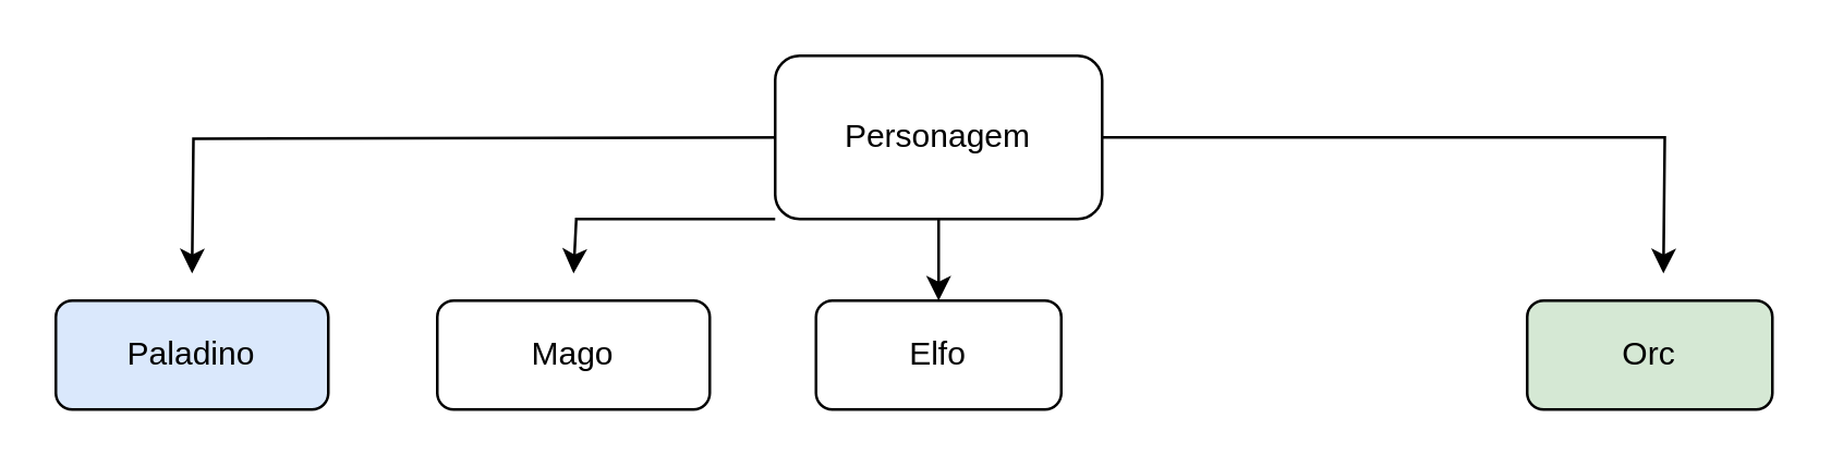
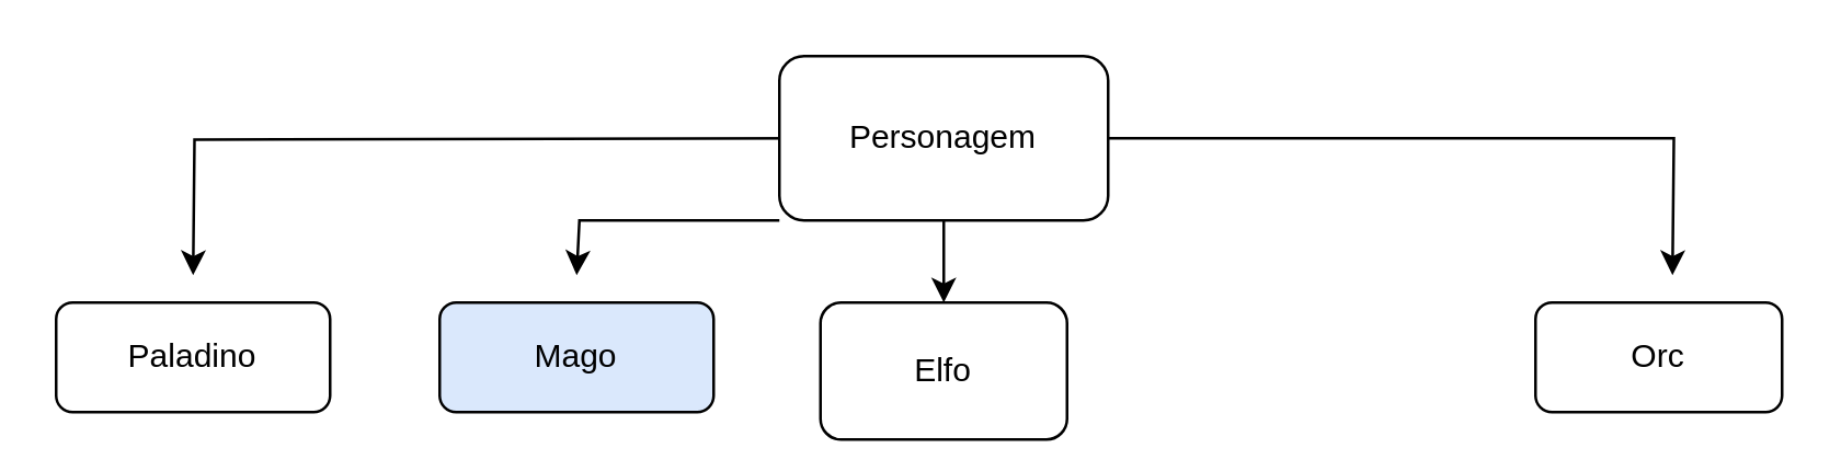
  <mxCell id="0" />
  <mxCell id="1" parent="0" />
- <mxCell id="2" value="Orc" style="rounded=1;whiteSpace=wrap;html=1;fillColor=#d5e8d4;" vertex="1" parent="1"><mxGeometry x="560" y="110" width="90" height="40" as="geometry" /></mxCell>
+ <mxCell id="2" value="Orc" style="rounded=1;whiteSpace=wrap;html=1;" vertex="1" parent="1"><mxGeometry x="560" y="110" width="90" height="40" as="geometry" /></mxCell>
  <mxCell id="3" style="edgeStyle=orthogonalEdgeStyle;rounded=0;orthogonalLoop=1;jettySize=auto;html=1;" edge="1" parent="1" source="7"><mxGeometry relative="1" as="geometry"><mxPoint x="610" y="100" as="targetPoint" /></mxGeometry></mxCell>
  <mxCell id="4" style="edgeStyle=orthogonalEdgeStyle;rounded=0;orthogonalLoop=1;jettySize=auto;html=1;" edge="1" parent="1"><mxGeometry relative="1" as="geometry"><mxPoint x="70" y="100" as="targetPoint" /><mxPoint x="294" y="50" as="sourcePoint" /></mxGeometry></mxCell>
  <mxCell id="5" style="edgeStyle=orthogonalEdgeStyle;rounded=0;orthogonalLoop=1;jettySize=auto;html=1;exitX=0.5;exitY=1;exitDx=0;exitDy=0;entryX=0.5;entryY=0;entryDx=0;entryDy=0;" edge="1" parent="1" source="7" target="8"><mxGeometry relative="1" as="geometry"><Array as="points"><mxPoint x="344" y="90" /><mxPoint x="344" y="90" /></Array></mxGeometry></mxCell>
  <mxCell id="6" style="edgeStyle=orthogonalEdgeStyle;rounded=0;orthogonalLoop=1;jettySize=auto;html=1;exitX=0;exitY=1;exitDx=0;exitDy=0;" edge="1" parent="1" source="7"><mxGeometry relative="1" as="geometry"><mxPoint x="210" y="100" as="targetPoint" /><Array as="points"><mxPoint x="211" y="80" /></Array></mxGeometry></mxCell>
  <mxCell id="7" value="Personagem" style="rounded=1;whiteSpace=wrap;html=1;" vertex="1" parent="1"><mxGeometry x="284" y="20" width="120" height="60" as="geometry" /></mxCell>
- <mxCell id="8" value="Elfo" style="rounded=1;whiteSpace=wrap;html=1;" vertex="1" parent="1"><mxGeometry x="299" y="110" width="90" height="40" as="geometry" /></mxCell>
- <mxCell id="9" value="Mago" style="rounded=1;whiteSpace=wrap;html=1;" vertex="1" parent="1"><mxGeometry x="160" y="110" width="100" height="40" as="geometry" /></mxCell>
- <mxCell id="10" value="Paladino" style="rounded=1;whiteSpace=wrap;html=1;fillColor=#dae8fc;" vertex="1" parent="1"><mxGeometry x="20" y="110" width="100" height="40" as="geometry" /></mxCell>
+ <mxCell id="8" value="Elfo" style="rounded=1;whiteSpace=wrap;html=1;" vertex="1" parent="1"><mxGeometry x="299" y="110" width="90" height="50" as="geometry" /></mxCell>
+ <mxCell id="9" value="Mago" style="rounded=1;whiteSpace=wrap;html=1;fillColor=#dae8fc;" vertex="1" parent="1"><mxGeometry x="160" y="110" width="100" height="40" as="geometry" /></mxCell>
+ <mxCell id="10" value="Paladino" style="rounded=1;whiteSpace=wrap;html=1;" vertex="1" parent="1"><mxGeometry x="20" y="110" width="100" height="40" as="geometry" /></mxCell>
